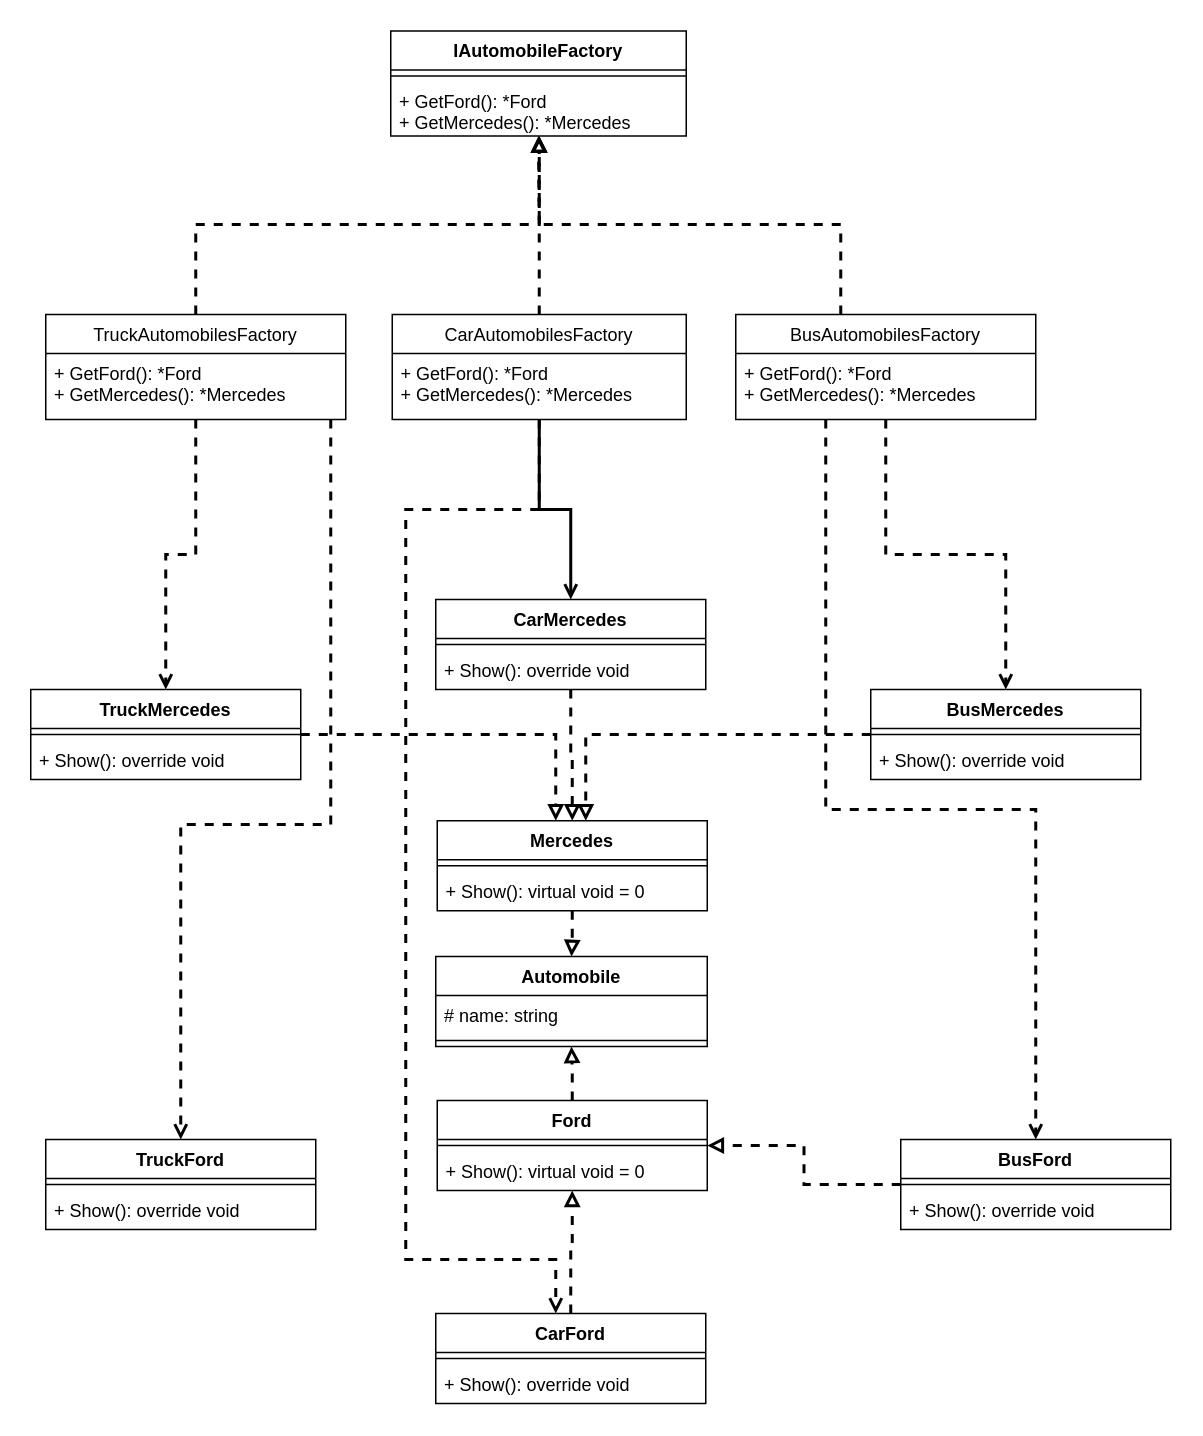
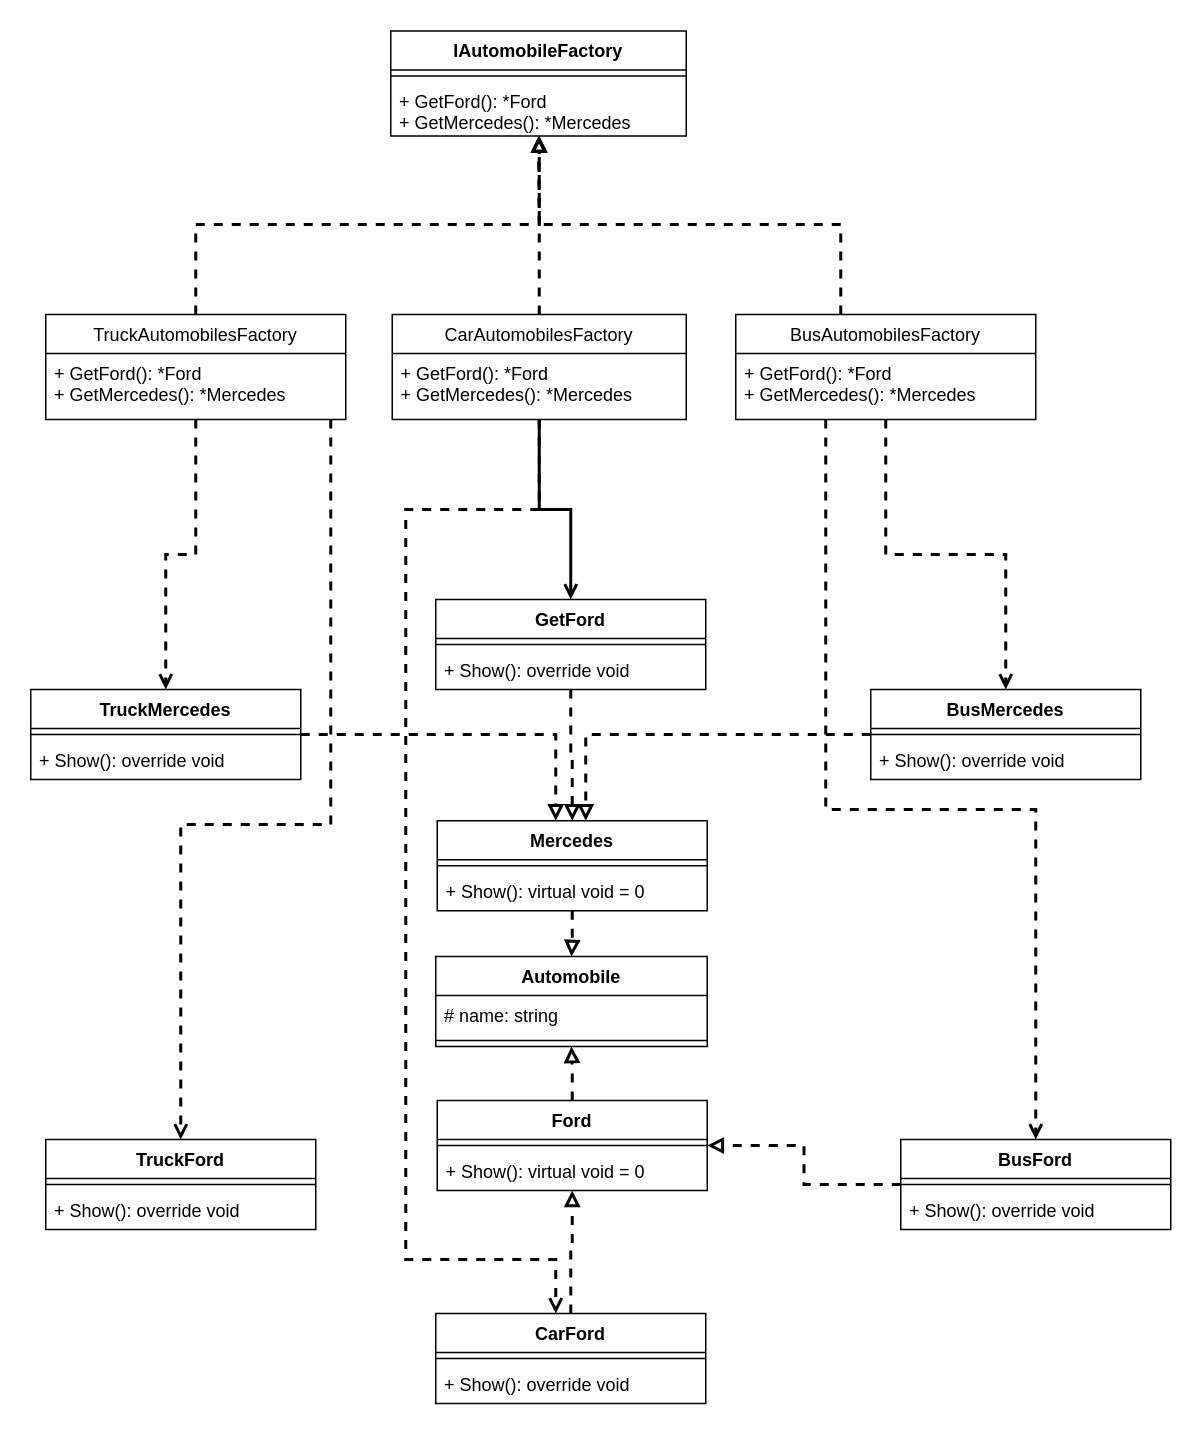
  <mxCell id="0" />
  <mxCell id="1" parent="0" />
  <mxCell id="2" value="IAutomobileFactory" style="swimlane;fontStyle=1;align=center;verticalAlign=top;childLayout=stackLayout;horizontal=1;startSize=26;horizontalStack=0;resizeParent=1;resizeParentMax=0;resizeLast=0;collapsible=1;marginBottom=0;" vertex="1" parent="1"><mxGeometry x="260" y="20" width="197" height="70" as="geometry" /></mxCell>
  <mxCell id="3" value="" style="line;strokeWidth=1;fillColor=none;align=left;verticalAlign=middle;spacingTop=-1;spacingLeft=3;spacingRight=3;rotatable=0;labelPosition=right;points=[];portConstraint=eastwest;" vertex="1" parent="2"><mxGeometry y="26" width="197" height="8" as="geometry" /></mxCell>
  <mxCell id="4" value="+ GetFord(): *Ford&#10;+ GetMercedes(): *Mercedes&#10;" style="text;strokeColor=none;fillColor=none;align=left;verticalAlign=top;spacingLeft=4;spacingRight=4;overflow=hidden;rotatable=0;points=[[0,0.5],[1,0.5]];portConstraint=eastwest;" vertex="1" parent="2"><mxGeometry y="34" width="197" height="36" as="geometry" /></mxCell>
  <mxCell id="5" style="edgeStyle=orthogonalEdgeStyle;rounded=0;orthogonalLoop=1;jettySize=auto;html=1;endArrow=block;endFill=0;dashed=1;strokeWidth=2;" edge="1" parent="1" source="8" target="2"><mxGeometry relative="1" as="geometry"><Array as="points"><mxPoint x="130" y="149" /><mxPoint x="359" y="149" /></Array></mxGeometry></mxCell>
  <mxCell id="6" style="edgeStyle=orthogonalEdgeStyle;rounded=0;orthogonalLoop=1;jettySize=auto;html=1;dashed=1;endArrow=open;endFill=0;strokeWidth=2;" edge="1" parent="1" source="8" target="32"><mxGeometry relative="1" as="geometry" /></mxCell>
  <mxCell id="7" style="edgeStyle=orthogonalEdgeStyle;rounded=0;orthogonalLoop=1;jettySize=auto;html=1;dashed=1;endArrow=open;endFill=0;strokeWidth=2;jumpSize=6;" edge="1" parent="1" source="8" target="43"><mxGeometry relative="1" as="geometry"><Array as="points"><mxPoint x="220" y="549" /><mxPoint x="120" y="549" /></Array></mxGeometry></mxCell>
  <mxCell id="8" value="TruckAutomobilesFactory" style="swimlane;fontStyle=0;childLayout=stackLayout;horizontal=1;startSize=26;fillColor=none;horizontalStack=0;resizeParent=1;resizeParentMax=0;resizeLast=0;collapsible=1;marginBottom=0;" vertex="1" parent="1"><mxGeometry x="30" y="209" width="200" height="70" as="geometry" /></mxCell>
  <mxCell id="9" value="+ GetFord(): *Ford&#10;+ GetMercedes(): *Mercedes&#10;" style="text;strokeColor=none;fillColor=none;align=left;verticalAlign=top;spacingLeft=4;spacingRight=4;overflow=hidden;rotatable=0;points=[[0,0.5],[1,0.5]];portConstraint=eastwest;" vertex="1" parent="8"><mxGeometry y="26" width="200" height="44" as="geometry" /></mxCell>
  <mxCell id="10" style="edgeStyle=orthogonalEdgeStyle;rounded=0;orthogonalLoop=1;jettySize=auto;html=1;dashed=1;endArrow=block;endFill=0;strokeWidth=2;" edge="1" parent="1" source="13" target="2"><mxGeometry relative="1" as="geometry" /></mxCell>
  <mxCell id="11" style="edgeStyle=orthogonalEdgeStyle;rounded=0;jumpSize=6;orthogonalLoop=1;jettySize=auto;html=1;dashed=0;endArrow=open;endFill=0;strokeWidth=2;" edge="1" parent="1" source="13" target="36"><mxGeometry relative="1" as="geometry" /></mxCell>
  <mxCell id="12" style="edgeStyle=orthogonalEdgeStyle;rounded=0;jumpSize=6;orthogonalLoop=1;jettySize=auto;html=1;dashed=1;endArrow=open;endFill=0;strokeWidth=2;" edge="1" parent="1" source="13" target="28"><mxGeometry relative="1" as="geometry"><Array as="points"><mxPoint x="359" y="339" /><mxPoint x="270" y="339" /><mxPoint x="270" y="839" /><mxPoint x="370" y="839" /></Array></mxGeometry></mxCell>
  <mxCell id="13" value="CarAutomobilesFactory" style="swimlane;fontStyle=0;childLayout=stackLayout;horizontal=1;startSize=26;fillColor=none;horizontalStack=0;resizeParent=1;resizeParentMax=0;resizeLast=0;collapsible=1;marginBottom=0;" vertex="1" parent="1"><mxGeometry x="261" y="209" width="196" height="70" as="geometry" /></mxCell>
  <mxCell id="14" value="+ GetFord(): *Ford&#10;+ GetMercedes(): *Mercedes&#10;" style="text;strokeColor=none;fillColor=none;align=left;verticalAlign=top;spacingLeft=4;spacingRight=4;overflow=hidden;rotatable=0;points=[[0,0.5],[1,0.5]];portConstraint=eastwest;" vertex="1" parent="13"><mxGeometry y="26" width="196" height="44" as="geometry" /></mxCell>
  <mxCell id="15" style="edgeStyle=orthogonalEdgeStyle;rounded=0;orthogonalLoop=1;jettySize=auto;html=1;dashed=1;endArrow=block;endFill=0;strokeWidth=2;" edge="1" parent="1" source="18" target="2"><mxGeometry relative="1" as="geometry"><Array as="points"><mxPoint x="560" y="149" /><mxPoint x="359" y="149" /></Array></mxGeometry></mxCell>
  <mxCell id="16" style="edgeStyle=orthogonalEdgeStyle;rounded=0;jumpSize=6;orthogonalLoop=1;jettySize=auto;html=1;dashed=1;endArrow=open;endFill=0;strokeWidth=2;" edge="1" parent="1" source="18" target="40"><mxGeometry relative="1" as="geometry" /></mxCell>
  <mxCell id="17" style="edgeStyle=orthogonalEdgeStyle;rounded=0;jumpSize=6;orthogonalLoop=1;jettySize=auto;html=1;dashed=1;endArrow=open;endFill=0;strokeWidth=2;" edge="1" parent="1" source="18" target="47"><mxGeometry relative="1" as="geometry"><Array as="points"><mxPoint x="550" y="539" /><mxPoint x="690" y="539" /></Array></mxGeometry></mxCell>
  <mxCell id="18" value="BusAutomobilesFactory" style="swimlane;fontStyle=0;childLayout=stackLayout;horizontal=1;startSize=26;fillColor=none;horizontalStack=0;resizeParent=1;resizeParentMax=0;resizeLast=0;collapsible=1;marginBottom=0;" vertex="1" parent="1"><mxGeometry x="490" y="209" width="200" height="70" as="geometry" /></mxCell>
  <mxCell id="19" value="+ GetFord(): *Ford&#10;+ GetMercedes(): *Mercedes&#10;" style="text;strokeColor=none;fillColor=none;align=left;verticalAlign=top;spacingLeft=4;spacingRight=4;overflow=hidden;rotatable=0;points=[[0,0.5],[1,0.5]];portConstraint=eastwest;" vertex="1" parent="18"><mxGeometry y="26" width="200" height="44" as="geometry" /></mxCell>
  <mxCell id="20" value="Automobile" style="swimlane;fontStyle=1;align=center;verticalAlign=top;childLayout=stackLayout;horizontal=1;startSize=26;horizontalStack=0;resizeParent=1;resizeParentMax=0;resizeLast=0;collapsible=1;marginBottom=0;" vertex="1" parent="1"><mxGeometry x="290" y="637" width="181" height="60" as="geometry" /></mxCell>
  <mxCell id="21" value="# name: string" style="text;strokeColor=none;fillColor=none;align=left;verticalAlign=top;spacingLeft=4;spacingRight=4;overflow=hidden;rotatable=0;points=[[0,0.5],[1,0.5]];portConstraint=eastwest;" vertex="1" parent="20"><mxGeometry y="26" width="181" height="26" as="geometry" /></mxCell>
  <mxCell id="22" value="" style="line;strokeWidth=1;fillColor=none;align=left;verticalAlign=middle;spacingTop=-1;spacingLeft=3;spacingRight=3;rotatable=0;labelPosition=right;points=[];portConstraint=eastwest;" vertex="1" parent="20"><mxGeometry y="52" width="181" height="8" as="geometry" /></mxCell>
  <mxCell id="23" style="edgeStyle=orthogonalEdgeStyle;rounded=0;orthogonalLoop=1;jettySize=auto;html=1;dashed=1;endArrow=block;endFill=0;strokeWidth=2;" edge="1" parent="1" source="24" target="20"><mxGeometry relative="1" as="geometry" /></mxCell>
  <mxCell id="24" value="Mercedes" style="swimlane;fontStyle=1;align=center;verticalAlign=top;childLayout=stackLayout;horizontal=1;startSize=26;horizontalStack=0;resizeParent=1;resizeParentMax=0;resizeLast=0;collapsible=1;marginBottom=0;" vertex="1" parent="1"><mxGeometry x="291" y="546.5" width="180" height="60" as="geometry" /></mxCell>
  <mxCell id="25" value="" style="line;strokeWidth=1;fillColor=none;align=left;verticalAlign=middle;spacingTop=-1;spacingLeft=3;spacingRight=3;rotatable=0;labelPosition=right;points=[];portConstraint=eastwest;" vertex="1" parent="24"><mxGeometry y="26" width="180" height="8" as="geometry" /></mxCell>
  <mxCell id="26" value="+ Show(): virtual void = 0" style="text;strokeColor=none;fillColor=none;align=left;verticalAlign=top;spacingLeft=4;spacingRight=4;overflow=hidden;rotatable=0;points=[[0,0.5],[1,0.5]];portConstraint=eastwest;" vertex="1" parent="24"><mxGeometry y="34" width="180" height="26" as="geometry" /></mxCell>
  <mxCell id="27" style="edgeStyle=orthogonalEdgeStyle;rounded=0;orthogonalLoop=1;jettySize=auto;html=1;dashed=1;endArrow=block;endFill=0;strokeWidth=2;" edge="1" parent="1" source="28" target="51"><mxGeometry relative="1" as="geometry" /></mxCell>
  <mxCell id="28" value="CarFord" style="swimlane;fontStyle=1;align=center;verticalAlign=top;childLayout=stackLayout;horizontal=1;startSize=26;horizontalStack=0;resizeParent=1;resizeParentMax=0;resizeLast=0;collapsible=1;marginBottom=0;" vertex="1" parent="1"><mxGeometry x="290" y="875" width="180" height="60" as="geometry" /></mxCell>
  <mxCell id="29" value="" style="line;strokeWidth=1;fillColor=none;align=left;verticalAlign=middle;spacingTop=-1;spacingLeft=3;spacingRight=3;rotatable=0;labelPosition=right;points=[];portConstraint=eastwest;" vertex="1" parent="28"><mxGeometry y="26" width="180" height="8" as="geometry" /></mxCell>
  <mxCell id="30" value="+ Show(): override void" style="text;strokeColor=none;fillColor=none;align=left;verticalAlign=top;spacingLeft=4;spacingRight=4;overflow=hidden;rotatable=0;points=[[0,0.5],[1,0.5]];portConstraint=eastwest;" vertex="1" parent="28"><mxGeometry y="34" width="180" height="26" as="geometry" /></mxCell>
  <mxCell id="31" style="edgeStyle=orthogonalEdgeStyle;rounded=0;jumpSize=6;orthogonalLoop=1;jettySize=auto;html=1;dashed=1;endArrow=block;endFill=0;strokeWidth=2;" edge="1" parent="1" source="32" target="24"><mxGeometry relative="1" as="geometry"><Array as="points"><mxPoint x="370" y="489" /></Array></mxGeometry></mxCell>
  <mxCell id="32" value="TruckMercedes" style="swimlane;fontStyle=1;align=center;verticalAlign=top;childLayout=stackLayout;horizontal=1;startSize=26;horizontalStack=0;resizeParent=1;resizeParentMax=0;resizeLast=0;collapsible=1;marginBottom=0;" vertex="1" parent="1"><mxGeometry x="20" y="459" width="180" height="60" as="geometry" /></mxCell>
  <mxCell id="33" value="" style="line;strokeWidth=1;fillColor=none;align=left;verticalAlign=middle;spacingTop=-1;spacingLeft=3;spacingRight=3;rotatable=0;labelPosition=right;points=[];portConstraint=eastwest;" vertex="1" parent="32"><mxGeometry y="26" width="180" height="8" as="geometry" /></mxCell>
  <mxCell id="34" value="+ Show(): override void" style="text;strokeColor=none;fillColor=none;align=left;verticalAlign=top;spacingLeft=4;spacingRight=4;overflow=hidden;rotatable=0;points=[[0,0.5],[1,0.5]];portConstraint=eastwest;" vertex="1" parent="32"><mxGeometry y="34" width="180" height="26" as="geometry" /></mxCell>
  <mxCell id="35" style="edgeStyle=orthogonalEdgeStyle;rounded=0;jumpSize=6;orthogonalLoop=1;jettySize=auto;html=1;dashed=1;endArrow=block;endFill=0;strokeWidth=2;" edge="1" parent="1" source="36" target="24"><mxGeometry relative="1" as="geometry" /></mxCell>
- <mxCell id="36" value="CarMercedes" style="swimlane;fontStyle=1;align=center;verticalAlign=top;childLayout=stackLayout;horizontal=1;startSize=26;horizontalStack=0;resizeParent=1;resizeParentMax=0;resizeLast=0;collapsible=1;marginBottom=0;" vertex="1" parent="1"><mxGeometry x="290" y="399" width="180" height="60" as="geometry" /></mxCell>
+ <mxCell id="36" value="GetFord" style="swimlane;fontStyle=1;align=center;verticalAlign=top;childLayout=stackLayout;horizontal=1;startSize=26;horizontalStack=0;resizeParent=1;resizeParentMax=0;resizeLast=0;collapsible=1;marginBottom=0;" vertex="1" parent="1"><mxGeometry x="290" y="399" width="180" height="60" as="geometry" /></mxCell>
  <mxCell id="37" value="" style="line;strokeWidth=1;fillColor=none;align=left;verticalAlign=middle;spacingTop=-1;spacingLeft=3;spacingRight=3;rotatable=0;labelPosition=right;points=[];portConstraint=eastwest;" vertex="1" parent="36"><mxGeometry y="26" width="180" height="8" as="geometry" /></mxCell>
  <mxCell id="38" value="+ Show(): override void" style="text;strokeColor=none;fillColor=none;align=left;verticalAlign=top;spacingLeft=4;spacingRight=4;overflow=hidden;rotatable=0;points=[[0,0.5],[1,0.5]];portConstraint=eastwest;" vertex="1" parent="36"><mxGeometry y="34" width="180" height="26" as="geometry" /></mxCell>
  <mxCell id="39" style="edgeStyle=orthogonalEdgeStyle;rounded=0;jumpSize=6;orthogonalLoop=1;jettySize=auto;html=1;dashed=1;endArrow=block;endFill=0;strokeWidth=2;" edge="1" parent="1" source="40" target="24"><mxGeometry relative="1" as="geometry"><Array as="points"><mxPoint x="390" y="489" /></Array></mxGeometry></mxCell>
  <mxCell id="40" value="BusMercedes" style="swimlane;fontStyle=1;align=center;verticalAlign=top;childLayout=stackLayout;horizontal=1;startSize=26;horizontalStack=0;resizeParent=1;resizeParentMax=0;resizeLast=0;collapsible=1;marginBottom=0;" vertex="1" parent="1"><mxGeometry x="580" y="459" width="180" height="60" as="geometry" /></mxCell>
  <mxCell id="41" value="" style="line;strokeWidth=1;fillColor=none;align=left;verticalAlign=middle;spacingTop=-1;spacingLeft=3;spacingRight=3;rotatable=0;labelPosition=right;points=[];portConstraint=eastwest;" vertex="1" parent="40"><mxGeometry y="26" width="180" height="8" as="geometry" /></mxCell>
  <mxCell id="42" value="+ Show(): override void" style="text;strokeColor=none;fillColor=none;align=left;verticalAlign=top;spacingLeft=4;spacingRight=4;overflow=hidden;rotatable=0;points=[[0,0.5],[1,0.5]];portConstraint=eastwest;" vertex="1" parent="40"><mxGeometry y="34" width="180" height="26" as="geometry" /></mxCell>
  <mxCell id="43" value="TruckFord" style="swimlane;fontStyle=1;align=center;verticalAlign=top;childLayout=stackLayout;horizontal=1;startSize=26;horizontalStack=0;resizeParent=1;resizeParentMax=0;resizeLast=0;collapsible=1;marginBottom=0;" vertex="1" parent="1"><mxGeometry x="30" y="759" width="180" height="60" as="geometry" /></mxCell>
  <mxCell id="44" value="" style="line;strokeWidth=1;fillColor=none;align=left;verticalAlign=middle;spacingTop=-1;spacingLeft=3;spacingRight=3;rotatable=0;labelPosition=right;points=[];portConstraint=eastwest;" vertex="1" parent="43"><mxGeometry y="26" width="180" height="8" as="geometry" /></mxCell>
  <mxCell id="45" value="+ Show(): override void" style="text;strokeColor=none;fillColor=none;align=left;verticalAlign=top;spacingLeft=4;spacingRight=4;overflow=hidden;rotatable=0;points=[[0,0.5],[1,0.5]];portConstraint=eastwest;" vertex="1" parent="43"><mxGeometry y="34" width="180" height="26" as="geometry" /></mxCell>
  <mxCell id="46" style="edgeStyle=orthogonalEdgeStyle;rounded=0;jumpSize=6;orthogonalLoop=1;jettySize=auto;html=1;dashed=1;endArrow=block;endFill=0;strokeWidth=2;" edge="1" parent="1" source="47" target="51"><mxGeometry relative="1" as="geometry" /></mxCell>
  <mxCell id="47" value="BusFord" style="swimlane;fontStyle=1;align=center;verticalAlign=top;childLayout=stackLayout;horizontal=1;startSize=26;horizontalStack=0;resizeParent=1;resizeParentMax=0;resizeLast=0;collapsible=1;marginBottom=0;" vertex="1" parent="1"><mxGeometry x="600" y="759" width="180" height="60" as="geometry" /></mxCell>
  <mxCell id="48" value="" style="line;strokeWidth=1;fillColor=none;align=left;verticalAlign=middle;spacingTop=-1;spacingLeft=3;spacingRight=3;rotatable=0;labelPosition=right;points=[];portConstraint=eastwest;" vertex="1" parent="47"><mxGeometry y="26" width="180" height="8" as="geometry" /></mxCell>
  <mxCell id="49" value="+ Show(): override void" style="text;strokeColor=none;fillColor=none;align=left;verticalAlign=top;spacingLeft=4;spacingRight=4;overflow=hidden;rotatable=0;points=[[0,0.5],[1,0.5]];portConstraint=eastwest;" vertex="1" parent="47"><mxGeometry y="34" width="180" height="26" as="geometry" /></mxCell>
  <mxCell id="50" style="edgeStyle=orthogonalEdgeStyle;rounded=0;jumpSize=6;orthogonalLoop=1;jettySize=auto;html=1;dashed=1;endArrow=block;endFill=0;strokeWidth=2;" edge="1" parent="1" source="51" target="20"><mxGeometry relative="1" as="geometry" /></mxCell>
  <mxCell id="51" value="Ford" style="swimlane;fontStyle=1;align=center;verticalAlign=top;childLayout=stackLayout;horizontal=1;startSize=26;horizontalStack=0;resizeParent=1;resizeParentMax=0;resizeLast=0;collapsible=1;marginBottom=0;" vertex="1" parent="1"><mxGeometry x="291" y="733" width="180" height="60" as="geometry" /></mxCell>
  <mxCell id="52" value="" style="line;strokeWidth=1;fillColor=none;align=left;verticalAlign=middle;spacingTop=-1;spacingLeft=3;spacingRight=3;rotatable=0;labelPosition=right;points=[];portConstraint=eastwest;" vertex="1" parent="51"><mxGeometry y="26" width="180" height="8" as="geometry" /></mxCell>
  <mxCell id="53" value="+ Show(): virtual void = 0" style="text;strokeColor=none;fillColor=none;align=left;verticalAlign=top;spacingLeft=4;spacingRight=4;overflow=hidden;rotatable=0;points=[[0,0.5],[1,0.5]];portConstraint=eastwest;" vertex="1" parent="51"><mxGeometry y="34" width="180" height="26" as="geometry" /></mxCell>
